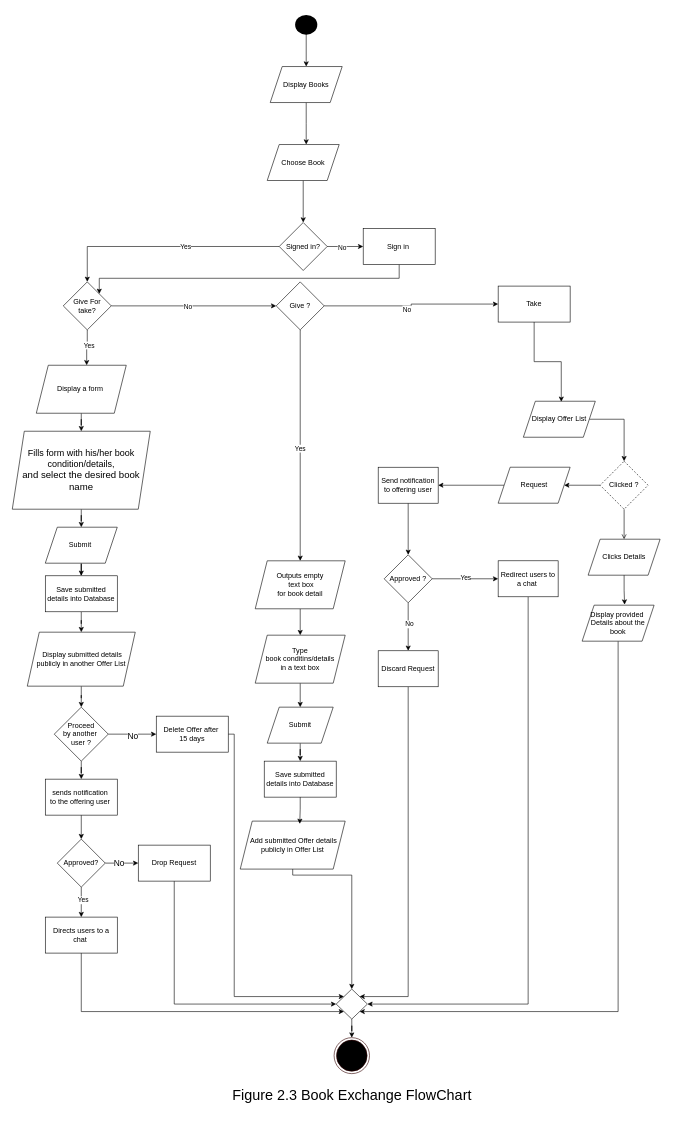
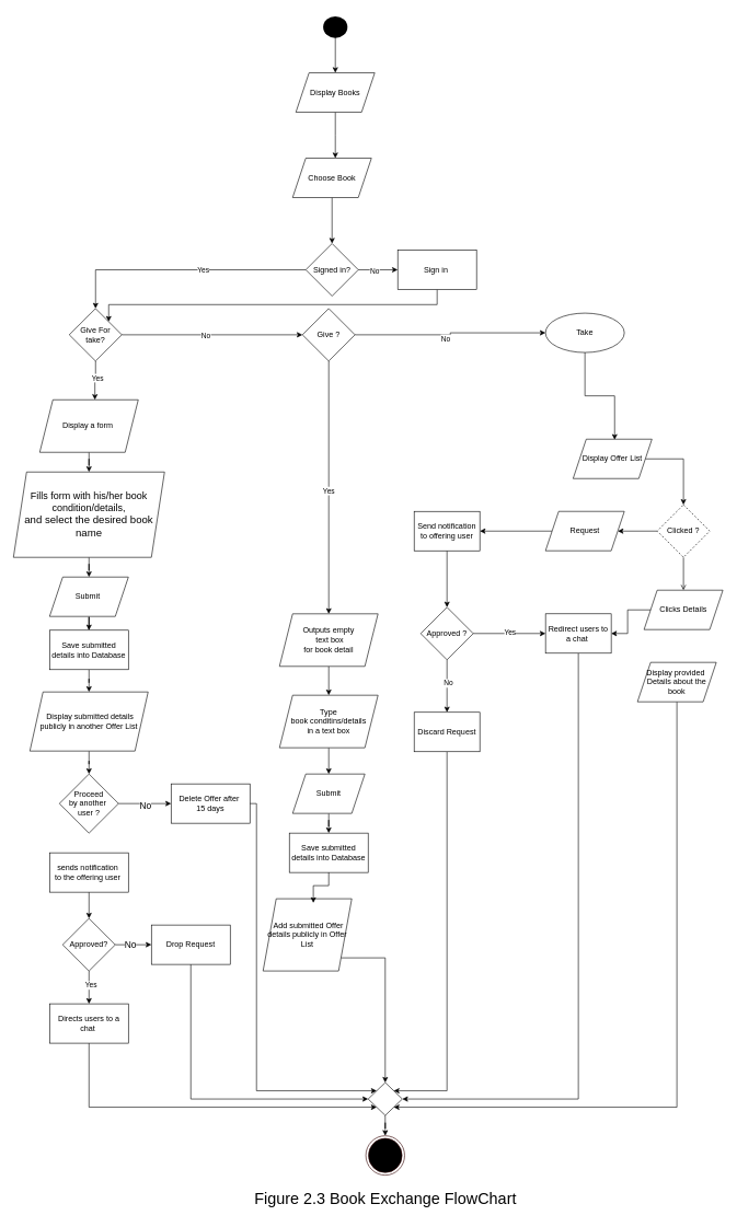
  <mxCell id="0" />
  <mxCell id="1" parent="0" />
  <mxCell id="2" style="edgeStyle=orthogonalEdgeStyle;rounded=0;orthogonalLoop=1;jettySize=auto;html=1;entryX=0.5;entryY=0;entryDx=0;entryDy=0;" parent="1" edge="1"><mxGeometry relative="1" as="geometry"><mxPoint x="510" y="110" as="targetPoint" /><mxPoint x="510" y="50" as="sourcePoint" /></mxGeometry></mxCell>
  <mxCell id="3" style="edgeStyle=orthogonalEdgeStyle;rounded=0;orthogonalLoop=1;jettySize=auto;html=1;" parent="1" source="4" edge="1"><mxGeometry relative="1" as="geometry"><mxPoint x="510" y="240" as="targetPoint" /></mxGeometry></mxCell>
  <mxCell id="4" value="Display Books" style="shape=parallelogram;perimeter=parallelogramPerimeter;whiteSpace=wrap;html=1;fixedSize=1;" parent="1" vertex="1"><mxGeometry x="450" y="110" width="120" height="60" as="geometry" /></mxCell>
  <mxCell id="5" value="" style="ellipse;html=1;shape=endState;fillColor=#000000;strokeColor=none;direction=south;" parent="1" vertex="1"><mxGeometry x="487.5" y="20" width="45" height="41" as="geometry" /></mxCell>
  <mxCell id="6" value="" style="edgeStyle=orthogonalEdgeStyle;rounded=0;orthogonalLoop=1;jettySize=auto;html=1;" parent="1" source="7" target="86" edge="1"><mxGeometry relative="1" as="geometry" /></mxCell>
  <mxCell id="7" value="Choose Book" style="shape=parallelogram;perimeter=parallelogramPerimeter;whiteSpace=wrap;html=1;fixedSize=1;" parent="1" vertex="1"><mxGeometry x="445" y="240" width="120" height="60" as="geometry" /></mxCell>
  <mxCell id="8" style="edgeStyle=orthogonalEdgeStyle;rounded=0;orthogonalLoop=1;jettySize=auto;html=1;entryX=0.5;entryY=0;entryDx=0;entryDy=0;" parent="1" source="9" target="12" edge="1"><mxGeometry relative="1" as="geometry" /></mxCell>
  <mxCell id="9" value="Display Offer List" style="shape=parallelogram;perimeter=parallelogramPerimeter;whiteSpace=wrap;html=1;fixedSize=1;" parent="1" vertex="1"><mxGeometry x="872" y="668" width="120" height="60" as="geometry" /></mxCell>
  <mxCell id="10" value="" style="edgeStyle=orthogonalEdgeStyle;rounded=0;orthogonalLoop=1;jettySize=auto;html=1;endArrow=open;" parent="1" source="12" target="13" edge="1"><mxGeometry relative="1" as="geometry" /></mxCell>
  <mxCell id="11" style="edgeStyle=orthogonalEdgeStyle;rounded=0;orthogonalLoop=1;jettySize=auto;html=1;" parent="1" source="12" target="18" edge="1"><mxGeometry relative="1" as="geometry" /></mxCell>
  <mxCell id="12" value="Clicked ?" style="rhombus;whiteSpace=wrap;html=1;dashed=1;" parent="1" vertex="1"><mxGeometry x="1000" y="768" width="80" height="80" as="geometry" /></mxCell>
  <mxCell id="13" value="Clicks Details" style="shape=parallelogram;perimeter=parallelogramPerimeter;whiteSpace=wrap;html=1;fixedSize=1;" parent="1" vertex="1"><mxGeometry x="980" y="898" width="120" height="60" as="geometry" /></mxCell>
  <mxCell id="14" style="edgeStyle=orthogonalEdgeStyle;rounded=0;orthogonalLoop=1;jettySize=auto;html=1;entryX=1;entryY=1;entryDx=0;entryDy=0;" parent="1" source="15" target="68" edge="1"><mxGeometry relative="1" as="geometry"><Array as="points"><mxPoint x="1030" y="1686" /></Array></mxGeometry></mxCell>
  <mxCell id="15" value="Display provided&amp;nbsp;&lt;div&gt;Details about the book&lt;/div&gt;" style="shape=parallelogram;perimeter=parallelogramPerimeter;whiteSpace=wrap;html=1;fixedSize=1;" parent="1" vertex="1"><mxGeometry x="970" y="1008" width="120" height="60" as="geometry" /></mxCell>
- <mxCell id="16" style="edgeStyle=orthogonalEdgeStyle;rounded=0;orthogonalLoop=1;jettySize=auto;html=1;entryX=0.59;entryY=-0.017;entryDx=0;entryDy=0;entryPerimeter=0;" parent="1" source="13" target="15" edge="1"><mxGeometry relative="1" as="geometry" /></mxCell>
+ <mxCell id="16" style="edgeStyle=orthogonalEdgeStyle;rounded=0;orthogonalLoop=1;jettySize=auto;html=1;" parent="1" source="13" target="27" edge="1"><mxGeometry relative="1" as="geometry" /></mxCell>
  <mxCell id="17" style="edgeStyle=orthogonalEdgeStyle;rounded=0;orthogonalLoop=1;jettySize=auto;html=1;entryX=1;entryY=0.5;entryDx=0;entryDy=0;" parent="1" source="18" target="20" edge="1"><mxGeometry relative="1" as="geometry" /></mxCell>
  <mxCell id="18" value="Request" style="shape=parallelogram;perimeter=parallelogramPerimeter;whiteSpace=wrap;html=1;fixedSize=1;" parent="1" vertex="1"><mxGeometry x="830" y="778" width="120" height="60" as="geometry" /></mxCell>
  <mxCell id="19" style="edgeStyle=orthogonalEdgeStyle;rounded=0;orthogonalLoop=1;jettySize=auto;html=1;entryX=0.5;entryY=0;entryDx=0;entryDy=0;" parent="1" source="20" target="25" edge="1"><mxGeometry relative="1" as="geometry" /></mxCell>
  <mxCell id="20" value="Send notification to &lt;span data-end=&quot;1362&quot; data-start=&quot;1323&quot;&gt;offering user&lt;/span&gt;" style="rounded=0;whiteSpace=wrap;html=1;" parent="1" vertex="1"><mxGeometry x="630" y="778" width="100" height="60" as="geometry" /></mxCell>
  <mxCell id="21" style="edgeStyle=orthogonalEdgeStyle;rounded=0;orthogonalLoop=1;jettySize=auto;html=1;entryX=0;entryY=0.5;entryDx=0;entryDy=0;" parent="1" source="25" target="27" edge="1"><mxGeometry relative="1" as="geometry" /></mxCell>
  <mxCell id="22" value="Yes" style="edgeLabel;html=1;align=center;verticalAlign=middle;resizable=0;points=[];" parent="21" vertex="1" connectable="0"><mxGeometry x="-0.004" y="2" relative="1" as="geometry"><mxPoint as="offset" /></mxGeometry></mxCell>
  <mxCell id="23" style="edgeStyle=orthogonalEdgeStyle;rounded=0;orthogonalLoop=1;jettySize=auto;html=1;entryX=0.5;entryY=0;entryDx=0;entryDy=0;" parent="1" source="25" target="29" edge="1"><mxGeometry relative="1" as="geometry" /></mxCell>
  <mxCell id="24" value="No" style="edgeLabel;html=1;align=center;verticalAlign=middle;resizable=0;points=[];" parent="23" vertex="1" connectable="0"><mxGeometry x="-0.13" y="1" relative="1" as="geometry"><mxPoint as="offset" /></mxGeometry></mxCell>
  <mxCell id="25" value="Approved ?" style="rhombus;whiteSpace=wrap;html=1;rounded=0;" parent="1" vertex="1"><mxGeometry x="640" y="924" width="80" height="80" as="geometry" /></mxCell>
  <mxCell id="26" style="edgeStyle=orthogonalEdgeStyle;rounded=0;orthogonalLoop=1;jettySize=auto;html=1;entryX=1;entryY=0.5;entryDx=0;entryDy=0;" parent="1" source="27" target="68" edge="1"><mxGeometry relative="1" as="geometry"><Array as="points"><mxPoint x="880" y="1673" /></Array></mxGeometry></mxCell>
  <mxCell id="27" value="Redirect users to&lt;div&gt;a chat&amp;nbsp;&lt;/div&gt;" style="rounded=0;whiteSpace=wrap;html=1;" parent="1" vertex="1"><mxGeometry x="830" y="934" width="100" height="60" as="geometry" /></mxCell>
  <mxCell id="28" style="edgeStyle=orthogonalEdgeStyle;rounded=0;orthogonalLoop=1;jettySize=auto;html=1;entryX=1;entryY=0;entryDx=0;entryDy=0;" parent="1" source="29" target="68" edge="1"><mxGeometry relative="1" as="geometry"><Array as="points"><mxPoint x="680" y="1661" /></Array></mxGeometry></mxCell>
  <mxCell id="29" value="Discard Request" style="rounded=0;whiteSpace=wrap;html=1;" parent="1" vertex="1"><mxGeometry x="630" y="1084" width="100" height="60" as="geometry" /></mxCell>
  <mxCell id="30" style="edgeStyle=orthogonalEdgeStyle;rounded=0;orthogonalLoop=1;jettySize=auto;html=1;" parent="1" source="31" target="33" edge="1"><mxGeometry relative="1" as="geometry" /></mxCell>
  <mxCell id="31" value="Outputs empty&lt;div&gt;&amp;nbsp;text box&lt;div&gt;for book detail&lt;/div&gt;&lt;/div&gt;" style="shape=parallelogram;perimeter=parallelogramPerimeter;whiteSpace=wrap;html=1;fixedSize=1;" parent="1" vertex="1"><mxGeometry x="425" y="934" width="150" height="80" as="geometry" /></mxCell>
  <mxCell id="32" style="edgeStyle=orthogonalEdgeStyle;rounded=0;orthogonalLoop=1;jettySize=auto;html=1;entryX=0.5;entryY=0;entryDx=0;entryDy=0;" parent="1" source="33" target="35" edge="1"><mxGeometry relative="1" as="geometry" /></mxCell>
  <mxCell id="33" value="&lt;div&gt;Type&lt;/div&gt;&lt;div&gt;book conditins/details&lt;/div&gt;&lt;div&gt;in a text box&lt;/div&gt;" style="shape=parallelogram;perimeter=parallelogramPerimeter;whiteSpace=wrap;html=1;fixedSize=1;" parent="1" vertex="1"><mxGeometry x="425" y="1058" width="150" height="80" as="geometry" /></mxCell>
  <mxCell id="34" style="edgeStyle=orthogonalEdgeStyle;rounded=0;orthogonalLoop=1;jettySize=auto;html=1;entryX=0.5;entryY=0;entryDx=0;entryDy=0;" parent="1" source="35" target="36" edge="1"><mxGeometry relative="1" as="geometry" /></mxCell>
  <mxCell id="35" value="&lt;div&gt;Submit&lt;/div&gt;" style="shape=parallelogram;perimeter=parallelogramPerimeter;whiteSpace=wrap;html=1;fixedSize=1;" parent="1" vertex="1"><mxGeometry x="445" y="1178" width="110" height="60" as="geometry" /></mxCell>
  <mxCell id="36" value="Save submitted details into &lt;span data-end=&quot;778&quot; data-start=&quot;766&quot;&gt;Database&lt;/span&gt;" style="whiteSpace=wrap;html=1;" parent="1" vertex="1"><mxGeometry x="440" y="1268" width="120" height="60" as="geometry" /></mxCell>
  <mxCell id="37" style="edgeStyle=orthogonalEdgeStyle;rounded=0;orthogonalLoop=1;jettySize=auto;html=1;entryX=0.5;entryY=0;entryDx=0;entryDy=0;" parent="1" source="38" target="68" edge="1"><mxGeometry relative="1" as="geometry"><Array as="points"><mxPoint x="487" y="1458" /><mxPoint x="586" y="1458" /></Array></mxGeometry></mxCell>
- <mxCell id="38" value="&amp;nbsp;Add submitted Offer details publicly in &lt;span data-end=&quot;846&quot; data-start=&quot;832&quot;&gt;Offer List&lt;/span&gt;" style="shape=parallelogram;perimeter=parallelogramPerimeter;whiteSpace=wrap;html=1;fixedSize=1;" parent="1" vertex="1"><mxGeometry x="400" y="1368" width="175" height="80" as="geometry" /></mxCell>
+ <mxCell id="38" value="&amp;nbsp;Add submitted Offer details publicly in &lt;span data-end=&quot;846&quot; data-start=&quot;832&quot;&gt;Offer List&lt;/span&gt;" style="shape=parallelogram;perimeter=parallelogramPerimeter;whiteSpace=wrap;html=1;fixedSize=1;" parent="1" vertex="1"><mxGeometry x="400" y="1368" width="135" height="110" as="geometry" /></mxCell>
  <mxCell id="39" style="edgeStyle=orthogonalEdgeStyle;rounded=0;orthogonalLoop=1;jettySize=auto;html=1;entryX=0.567;entryY=0.057;entryDx=0;entryDy=0;entryPerimeter=0;" parent="1" source="36" target="38" edge="1"><mxGeometry relative="1" as="geometry" /></mxCell>
  <mxCell id="40" style="edgeStyle=orthogonalEdgeStyle;rounded=0;orthogonalLoop=1;jettySize=auto;html=1;entryX=0.5;entryY=0;entryDx=0;entryDy=0;" parent="1" source="41" target="43" edge="1"><mxGeometry relative="1" as="geometry" /></mxCell>
  <mxCell id="41" value="Display a form&amp;nbsp;" style="shape=parallelogram;perimeter=parallelogramPerimeter;whiteSpace=wrap;html=1;fixedSize=1;" parent="1" vertex="1"><mxGeometry x="60" y="608" width="150" height="80" as="geometry" /></mxCell>
  <mxCell id="42" style="edgeStyle=orthogonalEdgeStyle;rounded=0;orthogonalLoop=1;jettySize=auto;html=1;entryX=0.5;entryY=0;entryDx=0;entryDy=0;" parent="1" source="43" target="45" edge="1"><mxGeometry relative="1" as="geometry" /></mxCell>
  <mxCell id="43" value="&lt;font style=&quot;font-size: 15px;&quot;&gt;Fills form with his/her book condition/details&lt;span style=&quot;background-color: transparent; color: light-dark(rgb(0, 0, 0), rgb(255, 255, 255));&quot;&gt;,&lt;/span&gt;&lt;/font&gt;&lt;div&gt;&lt;span style=&quot;background-color: transparent; color: light-dark(rgb(0, 0, 0), rgb(255, 255, 255));&quot;&gt;&lt;font size=&quot;3&quot; style=&quot;&quot;&gt;and select the desired book&lt;/font&gt;&lt;/span&gt;&lt;/div&gt;&lt;div&gt;&lt;span style=&quot;background-color: transparent; color: light-dark(rgb(0, 0, 0), rgb(255, 255, 255));&quot;&gt;&lt;font size=&quot;3&quot;&gt;&amp;nbsp;name&amp;nbsp;&lt;/font&gt;&lt;/span&gt;&lt;/div&gt;" style="shape=parallelogram;perimeter=parallelogramPerimeter;whiteSpace=wrap;html=1;fixedSize=1;" parent="1" vertex="1"><mxGeometry x="20" y="718" width="230" height="130" as="geometry" /></mxCell>
  <mxCell id="44" style="edgeStyle=orthogonalEdgeStyle;rounded=0;orthogonalLoop=1;jettySize=auto;html=1;entryX=0.5;entryY=0;entryDx=0;entryDy=0;" parent="1" source="45" target="47" edge="1"><mxGeometry relative="1" as="geometry" /></mxCell>
  <mxCell id="45" value="Submit&amp;nbsp;" style="shape=parallelogram;perimeter=parallelogramPerimeter;whiteSpace=wrap;html=1;fixedSize=1;" parent="1" vertex="1"><mxGeometry x="75" y="878" width="120" height="60" as="geometry" /></mxCell>
  <mxCell id="46" style="edgeStyle=orthogonalEdgeStyle;rounded=0;orthogonalLoop=1;jettySize=auto;html=1;entryX=0.5;entryY=0;entryDx=0;entryDy=0;" parent="1" source="47" target="49" edge="1"><mxGeometry relative="1" as="geometry" /></mxCell>
  <mxCell id="47" value="Save submitted details into &lt;span data-end=&quot;778&quot; data-start=&quot;766&quot;&gt;Database&lt;/span&gt;" style="whiteSpace=wrap;html=1;" parent="1" vertex="1"><mxGeometry x="75" y="959" width="120" height="60" as="geometry" /></mxCell>
  <mxCell id="48" style="edgeStyle=orthogonalEdgeStyle;rounded=0;orthogonalLoop=1;jettySize=auto;html=1;entryX=0.5;entryY=0;entryDx=0;entryDy=0;" parent="1" source="49" target="53" edge="1"><mxGeometry relative="1" as="geometry" /></mxCell>
  <mxCell id="49" value="&amp;nbsp;Display submitted details publicly in another&amp;nbsp;&lt;span data-end=&quot;846&quot; data-start=&quot;832&quot;&gt;Offer List&lt;/span&gt;" style="shape=parallelogram;perimeter=parallelogramPerimeter;whiteSpace=wrap;html=1;fixedSize=1;" parent="1" vertex="1"><mxGeometry x="45" y="1053" width="180" height="90" as="geometry" /></mxCell>
  <mxCell id="50" style="edgeStyle=orthogonalEdgeStyle;rounded=0;orthogonalLoop=1;jettySize=auto;html=1;entryX=0;entryY=0.5;entryDx=0;entryDy=0;" parent="1" source="53" target="55" edge="1"><mxGeometry relative="1" as="geometry" /></mxCell>
  <mxCell id="51" value="&lt;font style=&quot;font-size: 14px;&quot;&gt;No&lt;/font&gt;" style="edgeLabel;html=1;align=center;verticalAlign=middle;resizable=0;points=[];" parent="50" vertex="1" connectable="0"><mxGeometry x="0.017" y="-3" relative="1" as="geometry"><mxPoint x="-1" as="offset" /></mxGeometry></mxCell>
- <mxCell id="52" style="edgeStyle=orthogonalEdgeStyle;rounded=0;orthogonalLoop=1;jettySize=auto;html=1;entryX=0.5;entryY=0;entryDx=0;entryDy=0;" parent="1" source="53" target="57" edge="1"><mxGeometry relative="1" as="geometry" /></mxCell>
  <mxCell id="53" value="Proceed&lt;div&gt;by another&amp;nbsp;&lt;/div&gt;&lt;div&gt;user ?&lt;/div&gt;" style="rhombus;whiteSpace=wrap;html=1;" parent="1" vertex="1"><mxGeometry x="90" y="1178" width="90" height="90" as="geometry" /></mxCell>
  <mxCell id="54" style="edgeStyle=orthogonalEdgeStyle;rounded=0;orthogonalLoop=1;jettySize=auto;html=1;entryX=0;entryY=0;entryDx=0;entryDy=0;" parent="1" source="55" target="68" edge="1"><mxGeometry relative="1" as="geometry"><Array as="points"><mxPoint x="390" y="1223" /><mxPoint x="390" y="1660" /></Array></mxGeometry></mxCell>
  <mxCell id="55" value="Delete Offer after&amp;nbsp;&lt;div&gt;15 days&lt;/div&gt;" style="whiteSpace=wrap;html=1;" parent="1" vertex="1"><mxGeometry x="260" y="1193" width="120" height="60" as="geometry" /></mxCell>
  <mxCell id="56" style="edgeStyle=orthogonalEdgeStyle;rounded=0;orthogonalLoop=1;jettySize=auto;html=1;entryX=0.5;entryY=0;entryDx=0;entryDy=0;" parent="1" source="57" target="62" edge="1"><mxGeometry relative="1" as="geometry" /></mxCell>
  <mxCell id="57" value="sends notification&amp;nbsp;&lt;div&gt;to the offering user&amp;nbsp;&lt;/div&gt;" style="whiteSpace=wrap;html=1;" parent="1" vertex="1"><mxGeometry x="75" y="1298" width="120" height="60" as="geometry" /></mxCell>
  <mxCell id="58" style="edgeStyle=orthogonalEdgeStyle;rounded=0;orthogonalLoop=1;jettySize=auto;html=1;entryX=0;entryY=0.5;entryDx=0;entryDy=0;" parent="1" source="62" target="64" edge="1"><mxGeometry relative="1" as="geometry" /></mxCell>
  <mxCell id="59" value="&lt;font style=&quot;font-size: 14px;&quot;&gt;No&lt;/font&gt;" style="edgeLabel;html=1;align=center;verticalAlign=middle;resizable=0;points=[];" parent="58" vertex="1" connectable="0"><mxGeometry x="-0.187" relative="1" as="geometry"><mxPoint as="offset" /></mxGeometry></mxCell>
  <mxCell id="60" style="edgeStyle=orthogonalEdgeStyle;rounded=0;orthogonalLoop=1;jettySize=auto;html=1;entryX=0.5;entryY=0;entryDx=0;entryDy=0;" parent="1" source="62" target="66" edge="1"><mxGeometry relative="1" as="geometry" /></mxCell>
  <mxCell id="61" value="Yes" style="edgeLabel;html=1;align=center;verticalAlign=middle;resizable=0;points=[];" parent="60" vertex="1" connectable="0"><mxGeometry x="-0.16" y="2" relative="1" as="geometry"><mxPoint as="offset" /></mxGeometry></mxCell>
  <mxCell id="62" value="Approved?" style="rhombus;whiteSpace=wrap;html=1;" parent="1" vertex="1"><mxGeometry x="95" y="1398" width="80" height="80" as="geometry" /></mxCell>
  <mxCell id="63" style="edgeStyle=orthogonalEdgeStyle;rounded=0;orthogonalLoop=1;jettySize=auto;html=1;entryX=0;entryY=0.5;entryDx=0;entryDy=0;" parent="1" source="64" target="68" edge="1"><mxGeometry relative="1" as="geometry"><Array as="points"><mxPoint x="290" y="1673" /></Array></mxGeometry></mxCell>
  <mxCell id="64" value="Drop Request" style="whiteSpace=wrap;html=1;" parent="1" vertex="1"><mxGeometry x="230" y="1408" width="120" height="60" as="geometry" /></mxCell>
  <mxCell id="65" style="edgeStyle=orthogonalEdgeStyle;rounded=0;orthogonalLoop=1;jettySize=auto;html=1;entryX=0;entryY=1;entryDx=0;entryDy=0;" parent="1" source="66" target="68" edge="1"><mxGeometry relative="1" as="geometry"><Array as="points"><mxPoint x="135" y="1686" /></Array></mxGeometry></mxCell>
  <mxCell id="66" value="Directs users to a&lt;div&gt;chat&amp;nbsp;&lt;/div&gt;" style="whiteSpace=wrap;html=1;" parent="1" vertex="1"><mxGeometry x="75" y="1528" width="120" height="60" as="geometry" /></mxCell>
  <mxCell id="67" style="edgeStyle=orthogonalEdgeStyle;rounded=0;orthogonalLoop=1;jettySize=auto;html=1;entryX=0.5;entryY=0;entryDx=0;entryDy=0;" parent="1" source="68" target="69" edge="1"><mxGeometry relative="1" as="geometry" /></mxCell>
  <mxCell id="68" value="" style="rhombus;whiteSpace=wrap;html=1;" parent="1" vertex="1"><mxGeometry x="560" y="1648" width="52" height="50" as="geometry" /></mxCell>
  <mxCell id="69" value="" style="ellipse;html=1;shape=endState;fillColor=#000000;strokeColor=#330000;" parent="1" vertex="1"><mxGeometry x="556.5" y="1729" width="59" height="60" as="geometry" /></mxCell>
  <mxCell id="70" style="edgeStyle=orthogonalEdgeStyle;rounded=0;orthogonalLoop=1;jettySize=auto;html=1;" parent="1" source="74" target="41" edge="1"><mxGeometry relative="1" as="geometry"><Array as="points"><mxPoint x="145" y="579" /><mxPoint x="144" y="579" /></Array></mxGeometry></mxCell>
  <mxCell id="71" value="Yes" style="edgeLabel;html=1;align=center;verticalAlign=middle;resizable=0;points=[];" parent="70" vertex="1" connectable="0"><mxGeometry x="-0.171" y="2" relative="1" as="geometry"><mxPoint as="offset" /></mxGeometry></mxCell>
  <mxCell id="72" value="" style="edgeStyle=orthogonalEdgeStyle;rounded=0;orthogonalLoop=1;jettySize=auto;html=1;" parent="1" source="74" target="79" edge="1"><mxGeometry relative="1" as="geometry" /></mxCell>
  <mxCell id="73" value="No" style="edgeLabel;html=1;align=center;verticalAlign=middle;resizable=0;points=[];" parent="72" vertex="1" connectable="0"><mxGeometry x="-0.071" relative="1" as="geometry"><mxPoint x="-1" as="offset" /></mxGeometry></mxCell>
  <mxCell id="74" value="Give For take?" style="rhombus;whiteSpace=wrap;html=1;" parent="1" vertex="1"><mxGeometry x="105" y="469" width="80" height="80" as="geometry" /></mxCell>
  <mxCell id="75" value="" style="edgeStyle=orthogonalEdgeStyle;rounded=0;orthogonalLoop=1;jettySize=auto;html=1;" parent="1" source="79" target="80" edge="1"><mxGeometry relative="1" as="geometry" /></mxCell>
  <mxCell id="76" value="No" style="edgeLabel;html=1;align=center;verticalAlign=middle;resizable=0;points=[];" parent="75" vertex="1" connectable="0"><mxGeometry x="-0.068" y="-5" relative="1" as="geometry"><mxPoint as="offset" /></mxGeometry></mxCell>
  <mxCell id="77" style="edgeStyle=orthogonalEdgeStyle;rounded=0;orthogonalLoop=1;jettySize=auto;html=1;entryX=0.5;entryY=0;entryDx=0;entryDy=0;" parent="1" source="79" target="31" edge="1"><mxGeometry relative="1" as="geometry" /></mxCell>
  <mxCell id="78" value="Yes" style="edgeLabel;html=1;align=center;verticalAlign=middle;resizable=0;points=[];" parent="77" vertex="1" connectable="0"><mxGeometry x="0.023" y="-1" relative="1" as="geometry"><mxPoint as="offset" /></mxGeometry></mxCell>
  <mxCell id="79" value="Give ?" style="rhombus;whiteSpace=wrap;html=1;" parent="1" vertex="1"><mxGeometry x="460" y="469" width="80" height="80" as="geometry" /></mxCell>
- <mxCell id="80" value="Take" style="whiteSpace=wrap;html=1;" parent="1" vertex="1"><mxGeometry x="830" y="476" width="120" height="60" as="geometry" /></mxCell>
+ <mxCell id="80" value="Take" style="ellipse;whiteSpace=wrap;html=1;" parent="1" vertex="1"><mxGeometry x="830" y="476" width="120" height="60" as="geometry" /></mxCell>
  <mxCell id="81" style="edgeStyle=orthogonalEdgeStyle;rounded=0;orthogonalLoop=1;jettySize=auto;html=1;entryX=0.527;entryY=0.014;entryDx=0;entryDy=0;entryPerimeter=0;" parent="1" source="80" target="9" edge="1"><mxGeometry relative="1" as="geometry" /></mxCell>
  <mxCell id="82" style="edgeStyle=orthogonalEdgeStyle;rounded=0;orthogonalLoop=1;jettySize=auto;html=1;" parent="1" source="86" target="74" edge="1"><mxGeometry relative="1" as="geometry" /></mxCell>
  <mxCell id="83" value="Yes" style="edgeLabel;html=1;align=center;verticalAlign=middle;resizable=0;points=[];" parent="82" vertex="1" connectable="0"><mxGeometry x="-0.169" y="-1" relative="1" as="geometry"><mxPoint as="offset" /></mxGeometry></mxCell>
  <mxCell id="84" value="" style="edgeStyle=orthogonalEdgeStyle;rounded=0;orthogonalLoop=1;jettySize=auto;html=1;" parent="1" source="86" target="88" edge="1"><mxGeometry relative="1" as="geometry" /></mxCell>
  <mxCell id="85" value="No" style="edgeLabel;html=1;align=center;verticalAlign=middle;resizable=0;points=[];" parent="84" vertex="1" connectable="0"><mxGeometry x="-0.189" y="-1" relative="1" as="geometry"><mxPoint as="offset" /></mxGeometry></mxCell>
  <mxCell id="86" value="Signed in?" style="rhombus;whiteSpace=wrap;html=1;" parent="1" vertex="1"><mxGeometry x="465" y="370" width="80" height="80" as="geometry" /></mxCell>
  <mxCell id="87" style="edgeStyle=orthogonalEdgeStyle;rounded=0;orthogonalLoop=1;jettySize=auto;html=1;entryX=1;entryY=0;entryDx=0;entryDy=0;" parent="1" source="88" target="74" edge="1"><mxGeometry relative="1" as="geometry"><Array as="points"><mxPoint x="665" y="463" /><mxPoint x="165" y="463" /></Array></mxGeometry></mxCell>
  <mxCell id="88" value="Sign in&amp;nbsp;" style="whiteSpace=wrap;html=1;" parent="1" vertex="1"><mxGeometry x="605" y="380" width="120" height="60" as="geometry" /></mxCell>
  <mxCell id="89" value="&lt;font style=&quot;font-size: 24px;&quot;&gt;Figure 2.3 Book Exchange FlowChart&lt;/font&gt;" style="text;html=1;align=center;verticalAlign=middle;resizable=0;points=[];autosize=1;strokeColor=none;fillColor=none;" parent="1" vertex="1"><mxGeometry x="377.5" y="1805" width="417" height="41" as="geometry" /></mxCell>
